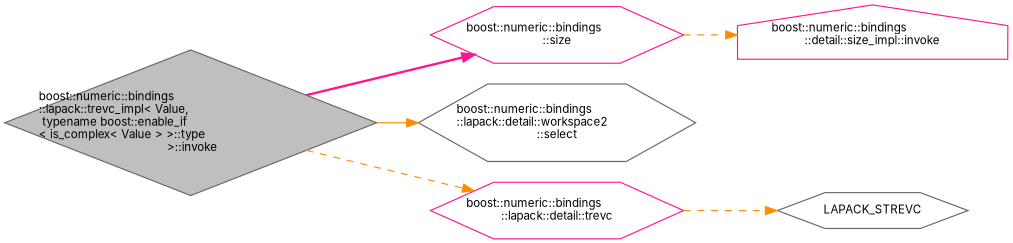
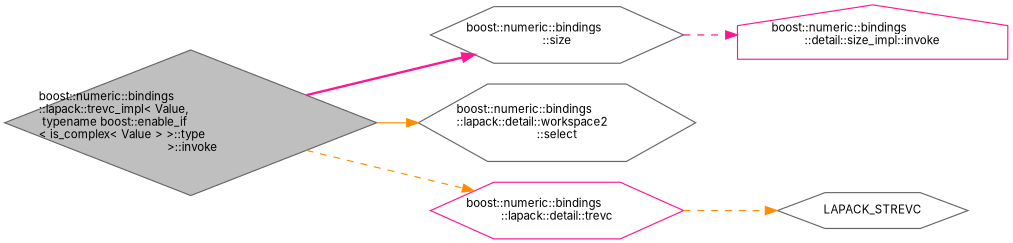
  digraph {
    fontname=Inter
    rankdir=LR
    node [color=gray40 fillcolor=white fontname=Inter fontsize=10 shape=hexagon style=filled]
    edge [color=darkorange fontname=Inter fontsize=10 labelfontname=Helvetica labelfontsize=10 style=dashed]
    n1 [fillcolor=grey75 fontcolor=black height=0.2 label="boost::numeric::bindings\l::lapack::trevc_impl\< Value,\l typename boost::enable_if\l\< is_complex\< Value \> \>::type\l \>::invoke" shape=diamond width=0.4]
-   n2 [color=deeppink height=0.2 label="boost::numeric::bindings\l::size" width=0.4]
+   n2 [height=0.2 label="boost::numeric::bindings\l::size" width=0.4]
    n3 [height=0.2 label="boost::numeric::bindings\l::lapack::detail::workspace2\l::select" width=0.4]
    n4 [color=deeppink height=0.2 label="boost::numeric::bindings\l::lapack::detail::trevc" width=0.4]
    n5 [color=deeppink height=0.2 label="boost::numeric::bindings\l::detail::size_impl::invoke" shape=house width=0.4]
    n6 [height=0.2 label=LAPACK_STREVC width=0.4]
    n1 -> n2 [color=deeppink style=bold]
    n1 -> n3 [style=solid]
    n1 -> n4
-   n2 -> n5
+   n2 -> n5 [color=deeppink]
    n4 -> n6
  }
